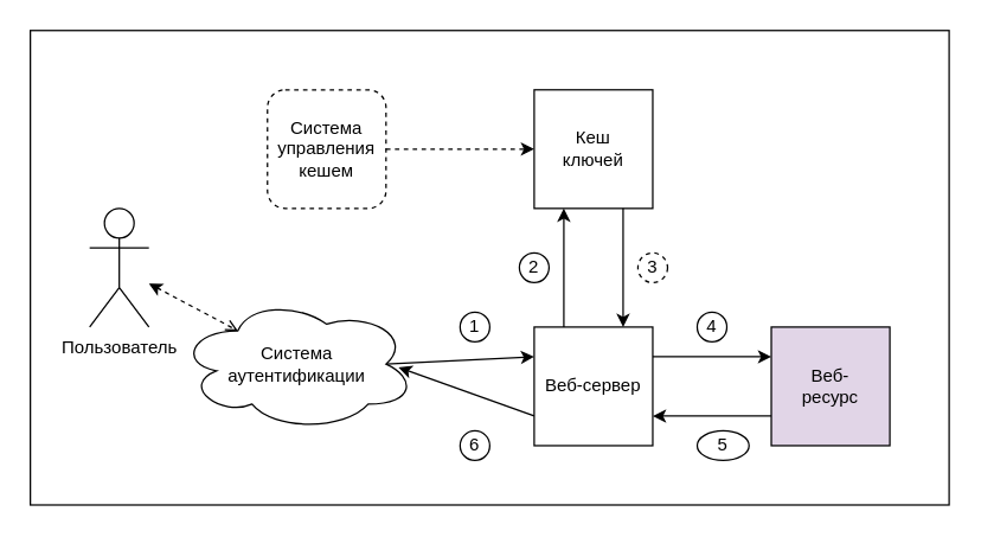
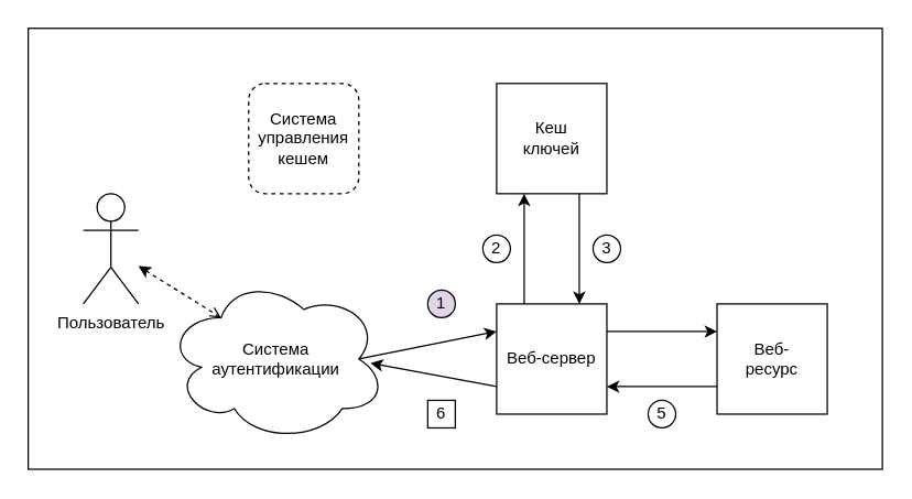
  <mxCell id="0" style=";html=1;" />
  <mxCell id="1" style=";html=1;" parent="0" />
  <mxCell id="2" value="" style="whiteSpace=wrap;html=1;" parent="1" vertex="1"><mxGeometry x="20" y="20" width="620" height="320" as="geometry" /></mxCell>
  <mxCell id="3" value="Кеш&lt;br&gt;ключей" style="rounded=0;whiteSpace=wrap;html=1;" parent="1" vertex="1"><mxGeometry x="360" y="60" width="80" height="80" as="geometry" /></mxCell>
  <mxCell id="4" value="" style="endArrow=classic;html=1;exitX=0.875;exitY=0.5;exitDx=0;exitDy=0;entryX=0;entryY=0.25;entryDx=0;entryDy=0;exitPerimeter=0;" parent="1" source="19" target="6" edge="1"><mxGeometry width="50" height="50" relative="1" as="geometry"><mxPoint x="280" y="240" as="sourcePoint" /><mxPoint x="560" y="270" as="targetPoint" /></mxGeometry></mxCell>
- <mxCell id="5" value="Веб-&lt;br&gt;ресурс" style="rounded=0;whiteSpace=wrap;html=1;fillColor=#e1d5e7;" parent="1" vertex="1"><mxGeometry x="520" y="220" width="80" height="80" as="geometry" /></mxCell>
+ <mxCell id="5" value="Веб-&lt;br&gt;ресурс" style="rounded=0;whiteSpace=wrap;html=1;" parent="1" vertex="1"><mxGeometry x="520" y="220" width="80" height="80" as="geometry" /></mxCell>
  <mxCell id="6" value="Веб-сервер" style="rounded=0;whiteSpace=wrap;html=1;" parent="1" vertex="1"><mxGeometry x="360" y="220" width="80" height="80" as="geometry" /></mxCell>
  <mxCell id="7" value="" style="endArrow=classic;html=1;entryX=0.75;entryY=0;entryDx=0;entryDy=0;exitX=0.75;exitY=1;exitDx=0;exitDy=0;" parent="1" source="3" target="6" edge="1"><mxGeometry width="50" height="50" relative="1" as="geometry"><mxPoint x="380" y="120" as="sourcePoint" /><mxPoint x="430" y="70" as="targetPoint" /></mxGeometry></mxCell>
  <mxCell id="8" value="" style="endArrow=classic;html=1;entryX=0;entryY=0.25;entryDx=0;entryDy=0;exitX=1;exitY=0.25;exitDx=0;exitDy=0;" parent="1" source="6" target="5" edge="1"><mxGeometry width="50" height="50" relative="1" as="geometry"><mxPoint x="480" y="80" as="sourcePoint" /><mxPoint x="530" y="35" as="targetPoint" /></mxGeometry></mxCell>
  <mxCell id="9" value="" style="endArrow=classic;html=1;exitX=0.25;exitY=0;exitDx=0;exitDy=0;entryX=0.25;entryY=1;entryDx=0;entryDy=0;" parent="1" source="6" target="3" edge="1"><mxGeometry width="50" height="50" relative="1" as="geometry"><mxPoint x="380" y="120" as="sourcePoint" /><mxPoint x="430" y="70" as="targetPoint" /></mxGeometry></mxCell>
  <mxCell id="10" value="" style="endArrow=classic;html=1;entryX=1;entryY=0.75;entryDx=0;entryDy=0;exitX=0;exitY=0.75;exitDx=0;exitDy=0;" parent="1" source="5" target="6" edge="1"><mxGeometry width="50" height="50" relative="1" as="geometry"><mxPoint x="380" y="120" as="sourcePoint" /><mxPoint x="430" y="70" as="targetPoint" /></mxGeometry></mxCell>
  <mxCell id="11" value="" style="endArrow=classic;html=1;entryX=0.928;entryY=0.525;entryDx=0;entryDy=0;exitX=0;exitY=0.75;exitDx=0;exitDy=0;entryPerimeter=0;" parent="1" source="6" target="19" edge="1"><mxGeometry width="50" height="50" relative="1" as="geometry"><mxPoint x="380" y="120" as="sourcePoint" /><mxPoint x="280" y="280" as="targetPoint" /></mxGeometry></mxCell>
  <mxCell id="12" value="Пользователь" style="shape=umlActor;verticalLabelPosition=bottom;labelBackgroundColor=#ffffff;verticalAlign=top;html=1;outlineConnect=0;" parent="1" vertex="1"><mxGeometry x="60" y="140" width="40" height="80" as="geometry" /></mxCell>
- <mxCell id="13" value="1" style="ellipse;whiteSpace=wrap;html=1;aspect=fixed;" parent="1" vertex="1"><mxGeometry x="310" y="210" width="20" height="20" as="geometry" /></mxCell>
- <mxCell id="14" value="3" style="ellipse;whiteSpace=wrap;html=1;aspect=fixed;dashed=1;" parent="1" vertex="1"><mxGeometry x="430" y="170" width="20" height="20" as="geometry" /></mxCell>
+ <mxCell id="13" value="1" style="ellipse;whiteSpace=wrap;html=1;aspect=fixed;fillColor=#e1d5e7;" parent="1" vertex="1"><mxGeometry x="310" y="210" width="20" height="20" as="geometry" /></mxCell>
+ <mxCell id="14" value="3" style="ellipse;whiteSpace=wrap;html=1;aspect=fixed;" parent="1" vertex="1"><mxGeometry x="430" y="170" width="20" height="20" as="geometry" /></mxCell>
  <mxCell id="15" value="2" style="ellipse;whiteSpace=wrap;html=1;aspect=fixed;" parent="1" vertex="1"><mxGeometry x="350" y="170" width="20" height="20" as="geometry" /></mxCell>
- <mxCell id="16" value="6" style="ellipse;whiteSpace=wrap;html=1;aspect=fixed;" parent="1" vertex="1"><mxGeometry x="310" y="290" width="20" height="20" as="geometry" /></mxCell>
- <mxCell id="17" value="5" style="ellipse;whiteSpace=wrap;html=1;aspect=fixed;" parent="1" vertex="1"><mxGeometry x="470" y="290" width="35" height="20" as="geometry" /></mxCell>
- <mxCell id="18" value="4" style="ellipse;whiteSpace=wrap;html=1;aspect=fixed;" parent="1" vertex="1"><mxGeometry x="470" y="210" width="20" height="20" as="geometry" /></mxCell>
- <mxCell id="19" value="Система&lt;br&gt;аутентификации" style="ellipse;shape=cloud;whiteSpace=wrap;html=1;" vertex="1" parent="1"><mxGeometry x="120" y="200" width="160" height="90" as="geometry" /></mxCell>
+ <mxCell id="16" value="6" style="whiteSpace=wrap;html=1;aspect=fixed;rounded=0;" parent="1" vertex="1"><mxGeometry x="310" y="290" width="20" height="20" as="geometry" /></mxCell>
+ <mxCell id="17" value="5" style="ellipse;whiteSpace=wrap;html=1;aspect=fixed;" parent="1" vertex="1"><mxGeometry x="470" y="290" width="20" height="20" as="geometry" /></mxCell>
+ <mxCell id="19" value="Система&lt;br&gt;аутентификации" style="ellipse;shape=cloud;whiteSpace=wrap;html=1;" vertex="1" parent="1"><mxGeometry x="120" y="200" width="160" height="120" as="geometry" /></mxCell>
  <mxCell id="20" value="" style="endArrow=open;startArrow=classic;html=1;entryX=0.25;entryY=0.25;entryDx=0;entryDy=0;entryPerimeter=0;dashed=1;" edge="1" parent="1" source="12" target="19"><mxGeometry width="50" height="50" relative="1" as="geometry"><mxPoint x="300" y="320" as="sourcePoint" /><mxPoint x="100" y="280" as="targetPoint" /></mxGeometry></mxCell>
  <mxCell id="21" value="Система&lt;br&gt;управления&lt;br&gt;кешем" style="whiteSpace=wrap;html=1;aspect=fixed;dashed=1;rounded=1;" vertex="1" parent="1"><mxGeometry x="180" y="60" width="80" height="80" as="geometry" /></mxCell>
- <mxCell id="22" value="" style="endArrow=classic;html=1;dashed=1;exitX=1;exitY=0.5;exitDx=0;exitDy=0;entryX=0;entryY=0.5;entryDx=0;entryDy=0;" edge="1" parent="1" source="21" target="3"><mxGeometry width="50" height="50" relative="1" as="geometry"><mxPoint x="194" y="222" as="sourcePoint" /><mxPoint x="210" y="150" as="targetPoint" /></mxGeometry></mxCell>
